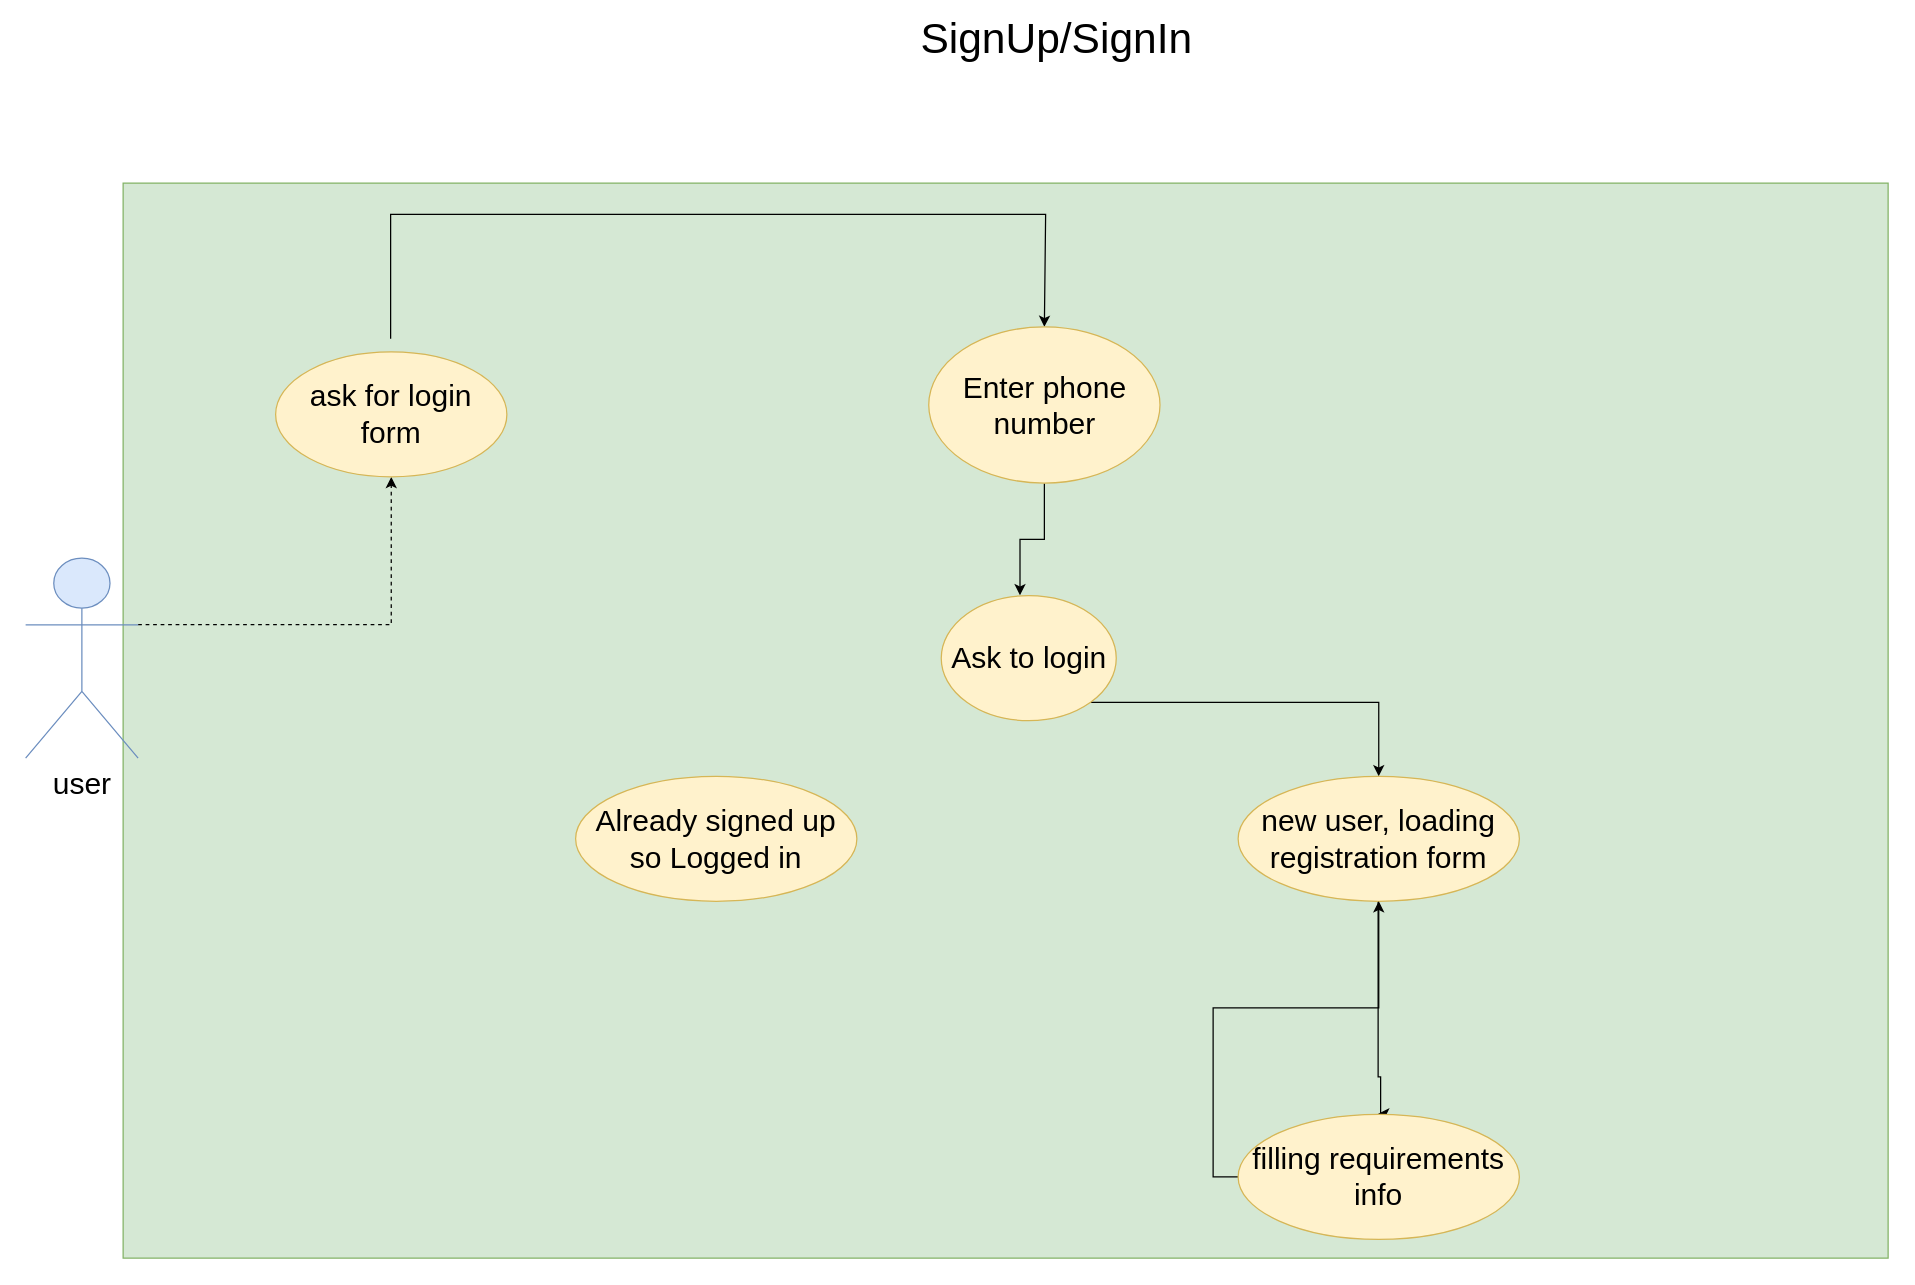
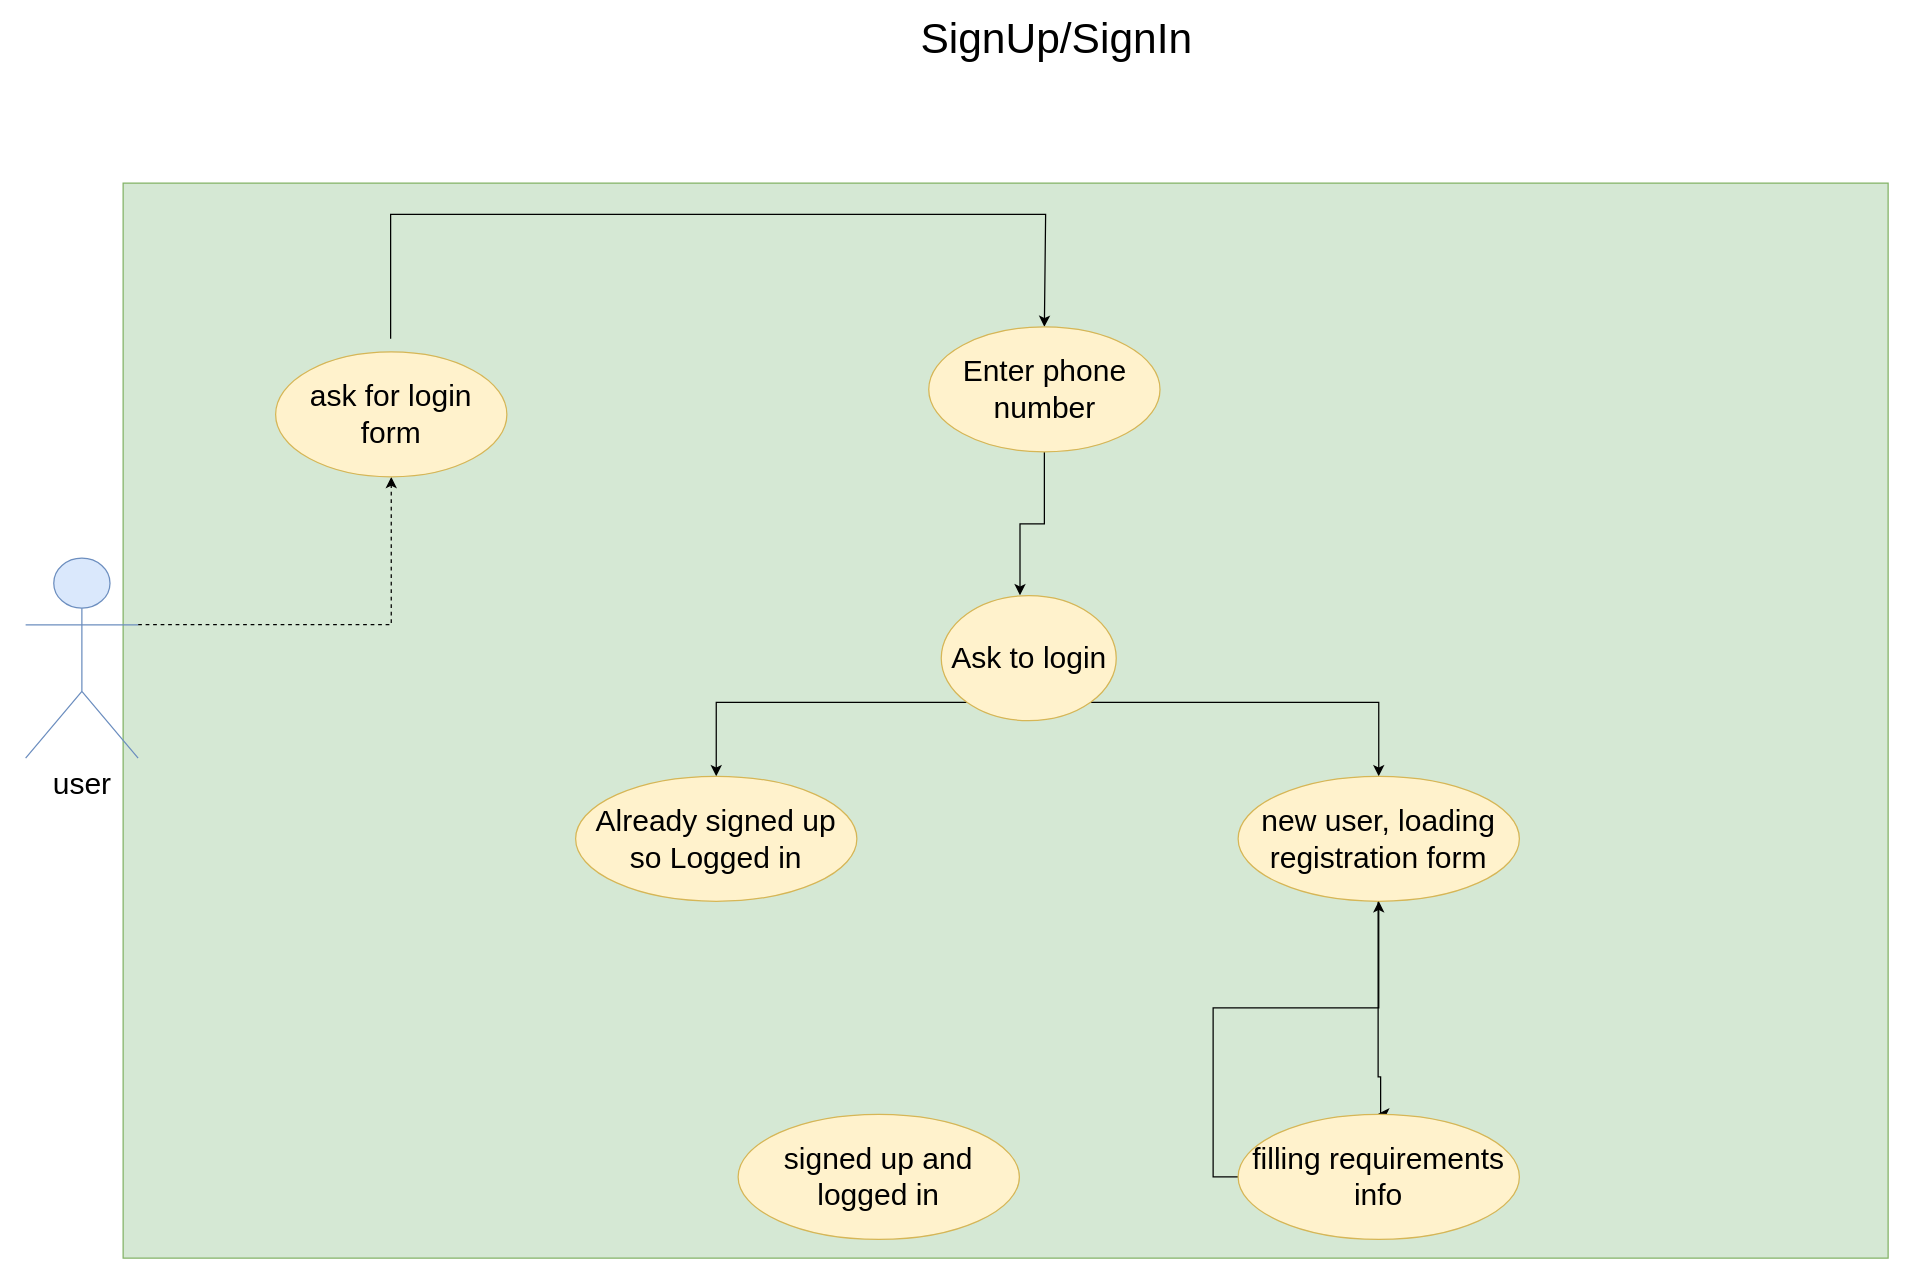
  <mxCell id="0" />
  <mxCell id="1" parent="0" />
  <mxCell id="2" value="" style="rounded=0;whiteSpace=wrap;html=1;fillColor=#d5e8d4;strokeColor=#82b366;" vertex="1" parent="1"><mxGeometry x="98" y="146" width="1412" height="860" as="geometry" /></mxCell>
  <mxCell id="3" style="edgeStyle=orthogonalEdgeStyle;rounded=0;orthogonalLoop=1;jettySize=auto;html=1;exitX=1;exitY=0.333;exitDx=0;exitDy=0;exitPerimeter=0;fontSize=24;dashed=1;" edge="1" parent="1" source="4" target="7"><mxGeometry relative="1" as="geometry" /></mxCell>
  <mxCell id="4" value="user&lt;br style=&quot;font-size: 24px;&quot;&gt;" style="shape=umlActor;verticalLabelPosition=bottom;labelBackgroundColor=#ffffff;verticalAlign=top;html=1;outlineConnect=0;fontSize=24;fillColor=#dae8fc;strokeColor=#6c8ebf;" vertex="1" parent="1"><mxGeometry x="20" y="446" width="90" height="160" as="geometry" /></mxCell>
  <mxCell id="5" value="&lt;font style=&quot;font-size: 34px&quot;&gt;SignUp/SignIn&lt;/font&gt;" style="text;html=1;strokeColor=none;fillColor=none;align=center;verticalAlign=middle;whiteSpace=wrap;rounded=0;" vertex="1" parent="1"><mxGeometry x="825" y="20" width="40" height="20" as="geometry" /></mxCell>
  <mxCell id="6" style="edgeStyle=orthogonalEdgeStyle;rounded=0;orthogonalLoop=1;jettySize=auto;html=1;exitX=1;exitY=0.5;exitDx=0;exitDy=0;entryX=0.5;entryY=0;entryDx=0;entryDy=0;fontSize=24;fontColor=#000000;" edge="1" parent="1" target="9"><mxGeometry relative="1" as="geometry"><mxPoint x="312" y="270.5" as="sourcePoint" /><mxPoint x="649.5" y="250" as="targetPoint" /><Array as="points"><mxPoint x="312" y="171" /><mxPoint x="836" y="171" /><mxPoint x="836" y="261" /></Array></mxGeometry></mxCell>
  <mxCell id="7" value="ask for login form" style="ellipse;whiteSpace=wrap;html=1;fontSize=24;fillColor=#fff2cc;strokeColor=#d6b656;" vertex="1" parent="1"><mxGeometry x="220" y="281" width="185" height="100" as="geometry" /></mxCell>
  <mxCell id="8" style="edgeStyle=orthogonalEdgeStyle;rounded=0;orthogonalLoop=1;jettySize=auto;html=1;exitX=0.5;exitY=1;exitDx=0;exitDy=0;entryX=0.45;entryY=-0.003;entryDx=0;entryDy=0;entryPerimeter=0;fontSize=24;fontColor=#000000;" edge="1" parent="1" source="9" target="12"><mxGeometry relative="1" as="geometry" /></mxCell>
- <mxCell id="9" value="Enter phone number" style="ellipse;whiteSpace=wrap;html=1;fontSize=24;fillColor=#fff2cc;strokeColor=#d6b656;" vertex="1" parent="1"><mxGeometry x="742.5" y="261" width="185" height="125" as="geometry" /></mxCell>
+ <mxCell id="9" value="Enter phone number" style="ellipse;whiteSpace=wrap;html=1;fontSize=24;fillColor=#fff2cc;strokeColor=#d6b656;" vertex="1" parent="1"><mxGeometry x="742.5" y="261" width="185" height="100" as="geometry" /></mxCell>
+ <mxCell id="10" style="edgeStyle=orthogonalEdgeStyle;rounded=0;orthogonalLoop=1;jettySize=auto;html=1;exitX=0;exitY=1;exitDx=0;exitDy=0;fontSize=24;fontColor=#000000;entryX=0.5;entryY=0;entryDx=0;entryDy=0;" edge="1" parent="1" source="12" target="13"><mxGeometry relative="1" as="geometry"><mxPoint x="340" y="621" as="targetPoint" /></mxGeometry></mxCell>
  <mxCell id="11" style="edgeStyle=orthogonalEdgeStyle;rounded=0;orthogonalLoop=1;jettySize=auto;html=1;exitX=1;exitY=1;exitDx=0;exitDy=0;fontSize=24;fontColor=#000000;entryX=0.5;entryY=0;entryDx=0;entryDy=0;" edge="1" parent="1" source="12" target="15"><mxGeometry relative="1" as="geometry"><mxPoint x="1143" y="611" as="targetPoint" /></mxGeometry></mxCell>
  <mxCell id="12" value="Ask to login" style="ellipse;whiteSpace=wrap;html=1;fontSize=24;fillColor=#fff2cc;strokeColor=#d6b656;" vertex="1" parent="1"><mxGeometry x="752.5" y="476" width="140" height="100" as="geometry" /></mxCell>
  <mxCell id="13" value="Already signed up so Logged in" style="ellipse;whiteSpace=wrap;html=1;fontSize=24;fillColor=#fff2cc;strokeColor=#d6b656;" vertex="1" parent="1"><mxGeometry x="460" y="620.5" width="225" height="100" as="geometry" /></mxCell>
  <mxCell id="14" style="edgeStyle=orthogonalEdgeStyle;rounded=0;orthogonalLoop=1;jettySize=auto;html=1;exitX=0.5;exitY=1;exitDx=0;exitDy=0;entryX=0.5;entryY=0;entryDx=0;entryDy=0;fontSize=24;fontColor=#000000;" edge="1" parent="1"><mxGeometry relative="1" as="geometry"><mxPoint x="1102" y="720.5" as="sourcePoint" /><mxPoint x="1102" y="890.5" as="targetPoint" /><Array as="points"><mxPoint x="1104" y="861" /></Array></mxGeometry></mxCell>
  <mxCell id="15" value="new user, loading&lt;br&gt;registration form&lt;br&gt;" style="ellipse;whiteSpace=wrap;html=1;fontSize=24;fillColor=#fff2cc;strokeColor=#d6b656;" vertex="1" parent="1"><mxGeometry x="990" y="620.5" width="225" height="100" as="geometry" /></mxCell>
  <mxCell id="16" style="edgeStyle=orthogonalEdgeStyle;rounded=0;orthogonalLoop=1;jettySize=auto;html=1;exitX=0;exitY=0.5;exitDx=0;exitDy=0;fontSize=24;fontColor=#000000;" edge="1" parent="1" source="17" target="15"><mxGeometry relative="1" as="geometry" /></mxCell>
  <mxCell id="17" value="filling requirements info&lt;br&gt;" style="ellipse;whiteSpace=wrap;html=1;fontSize=24;fillColor=#fff2cc;strokeColor=#d6b656;" vertex="1" parent="1"><mxGeometry x="990" y="891" width="225" height="100" as="geometry" /></mxCell>
+ <mxCell id="18" value="signed up and logged in&lt;br&gt;" style="ellipse;whiteSpace=wrap;html=1;fontSize=24;fillColor=#fff2cc;strokeColor=#d6b656;" vertex="1" parent="1"><mxGeometry x="590" y="891" width="225" height="100" as="geometry" /></mxCell>
